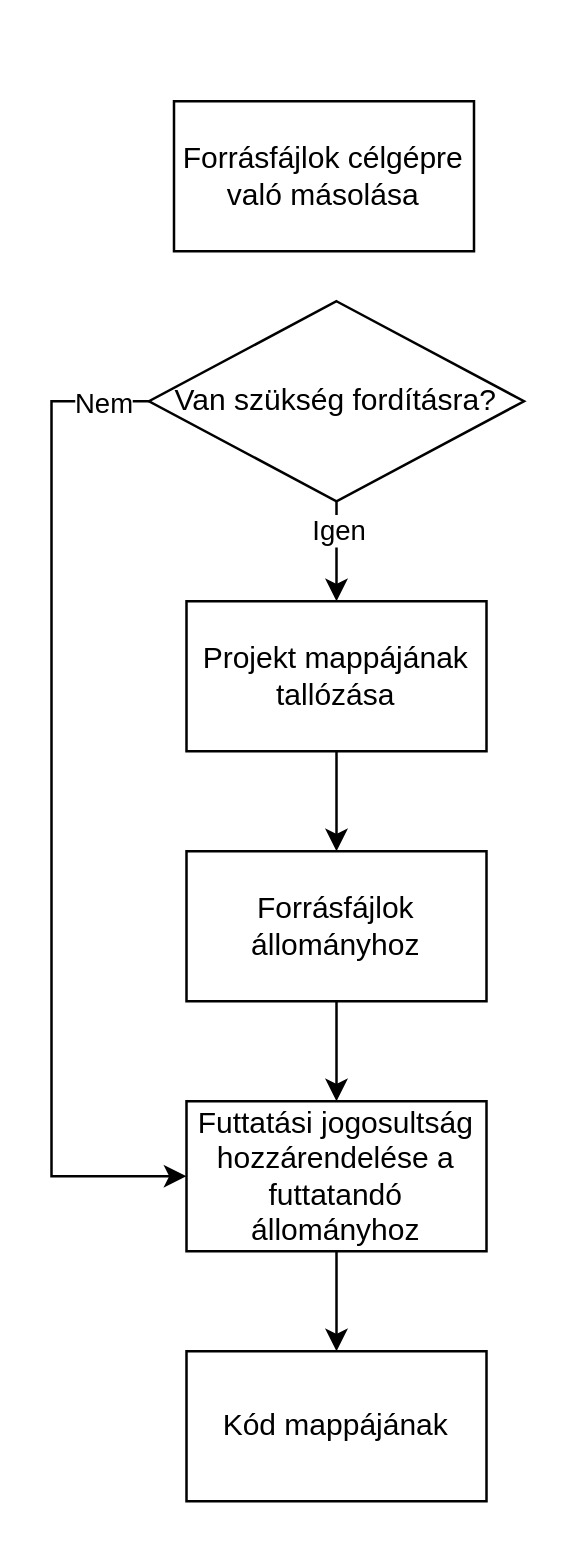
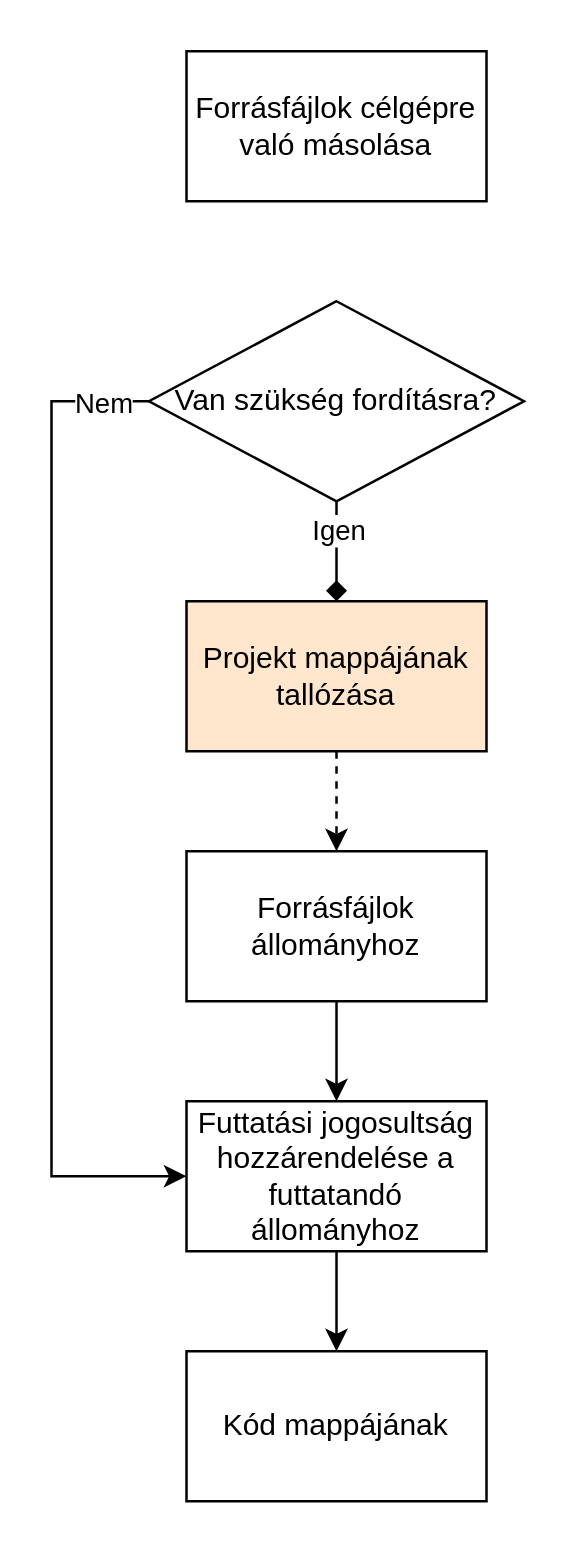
  <mxCell id="0" />
  <mxCell id="1" parent="0" />
- <mxCell id="2" value="Forrásfájlok célgépre való másolása" style="rounded=0;whiteSpace=wrap;html=1;" vertex="1" parent="1"><mxGeometry x="69" y="40" width="120" height="60" as="geometry" /></mxCell>
- <mxCell id="3" value="" style="edgeStyle=orthogonalEdgeStyle;rounded=0;orthogonalLoop=1;jettySize=auto;html=1;" edge="1" parent="1" source="4" target="11"><mxGeometry relative="1" as="geometry" /></mxCell>
- <mxCell id="4" value="Projekt mappájának tallózása" style="rounded=0;whiteSpace=wrap;html=1;" vertex="1" parent="1"><mxGeometry x="74" y="240" width="120" height="60" as="geometry" /></mxCell>
- <mxCell id="5" value="" style="edgeStyle=orthogonalEdgeStyle;rounded=0;orthogonalLoop=1;jettySize=auto;html=1;" edge="1" parent="1" source="9" target="4"><mxGeometry relative="1" as="geometry" /></mxCell>
+ <mxCell id="2" value="Forrásfájlok célgépre való másolása" style="rounded=0;whiteSpace=wrap;html=1;" vertex="1" parent="1"><mxGeometry x="74" y="20" width="120" height="60" as="geometry" /></mxCell>
+ <mxCell id="3" value="" style="edgeStyle=orthogonalEdgeStyle;rounded=0;orthogonalLoop=1;jettySize=auto;html=1;dashed=1;" edge="1" parent="1" source="4" target="11"><mxGeometry relative="1" as="geometry" /></mxCell>
+ <mxCell id="4" value="Projekt mappájának tallózása" style="rounded=0;whiteSpace=wrap;html=1;fillColor=#ffe6cc;" vertex="1" parent="1"><mxGeometry x="74" y="240" width="120" height="60" as="geometry" /></mxCell>
+ <mxCell id="5" value="" style="edgeStyle=orthogonalEdgeStyle;rounded=0;orthogonalLoop=1;jettySize=auto;html=1;endArrow=diamond;" edge="1" parent="1" source="9" target="4"><mxGeometry relative="1" as="geometry" /></mxCell>
  <mxCell id="6" value="Igen" style="edgeLabel;html=1;align=center;verticalAlign=middle;resizable=0;points=[];" vertex="1" connectable="0" parent="5"><mxGeometry x="-0.272" y="3" relative="1" as="geometry"><mxPoint x="-3" y="-4" as="offset" /></mxGeometry></mxCell>
  <mxCell id="7" style="edgeStyle=orthogonalEdgeStyle;rounded=0;orthogonalLoop=1;jettySize=auto;html=1;exitX=0;exitY=0.5;exitDx=0;exitDy=0;entryX=0;entryY=0.5;entryDx=0;entryDy=0;" edge="1" parent="1" source="9" target="13"><mxGeometry relative="1" as="geometry"><Array as="points"><mxPoint x="20" y="160" /><mxPoint x="20" y="470" /></Array></mxGeometry></mxCell>
  <mxCell id="8" value="Nem" style="edgeLabel;html=1;align=center;verticalAlign=middle;resizable=0;points=[];" vertex="1" connectable="0" parent="7"><mxGeometry x="-0.906" y="3" relative="1" as="geometry"><mxPoint y="-3" as="offset" /></mxGeometry></mxCell>
  <mxCell id="9" value="Van szükség fordításra?" style="rhombus;whiteSpace=wrap;html=1;" vertex="1" parent="1"><mxGeometry x="59" y="120" width="150" height="80" as="geometry" /></mxCell>
  <mxCell id="10" value="" style="edgeStyle=orthogonalEdgeStyle;rounded=0;orthogonalLoop=1;jettySize=auto;html=1;" edge="1" parent="1" source="11" target="13"><mxGeometry relative="1" as="geometry" /></mxCell>
  <mxCell id="11" value="Forrásfájlok állományhoz" style="rounded=0;whiteSpace=wrap;html=1;" vertex="1" parent="1"><mxGeometry x="74" y="340" width="120" height="60" as="geometry" /></mxCell>
  <mxCell id="12" value="" style="edgeStyle=orthogonalEdgeStyle;rounded=0;orthogonalLoop=1;jettySize=auto;html=1;" edge="1" parent="1" source="13" target="14"><mxGeometry relative="1" as="geometry" /></mxCell>
  <mxCell id="13" value="Futtatási jogosultság hozzárendelése a futtatandó állományhoz" style="rounded=0;whiteSpace=wrap;html=1;" vertex="1" parent="1"><mxGeometry x="74" y="440" width="120" height="60" as="geometry" /></mxCell>
  <mxCell id="14" value="Kód mappájának" style="rounded=0;whiteSpace=wrap;html=1;" vertex="1" parent="1"><mxGeometry x="74" y="540" width="120" height="60" as="geometry" /></mxCell>
